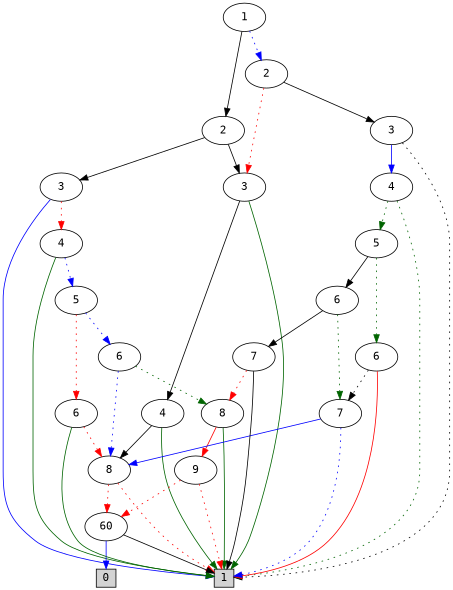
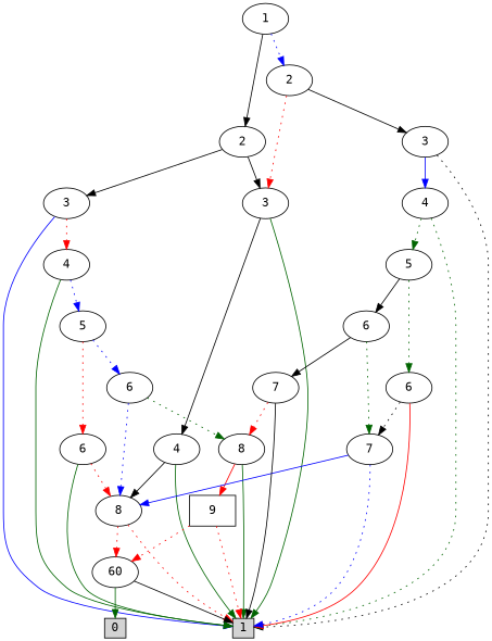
  digraph {
    fontname="DejaVu Sans Mono"
    node [fontname="DejaVu Sans Mono"]
    edge [color=black fontname="DejaVu Sans Mono" style=solid]
    n1 [height=0.3 label=0 shape=box style=filled width=0.3]
    n2 [height=0.3 label=1 shape=box style=filled width=0.3]
    n3 [label=1]
    n4 [label=2]
    n5 [label=2]
    n6 [label=3]
    n7 [label=3]
    n8 [label=3]
    n9 [label=4]
    n10 [label=4]
    n11 [label=4]
    n12 [label=8]
    n13 [label=5]
    n14 [label=60]
    n15 [label=6]
    n16 [label=6]
    n17 [label=8]
-   n18 [label=9]
+   n18 [label=9 shape=box]
    n19 [label=5]
    n20 [label=6]
    n21 [label=6]
    n22 [label=7]
    n23 [label=7]
    n3 -> n4
    n3 -> n5 [color=blue style=dotted]
    n4 -> n6
    n4 -> n7
    n5 -> n6 [color=red style=dotted]
    n5 -> n8
    n6 -> n2 [color=darkgreen]
    n6 -> n9
    n7 -> n2 [color=blue]
    n7 -> n10 [color=red style=dotted]
    n8 -> n2 [style=dotted]
    n8 -> n11 [color=blue]
    n9 -> n2 [color=darkgreen]
    n9 -> n12
    n10 -> n2 [color=darkgreen]
    n10 -> n13 [color=blue style=dotted]
    n11 -> n2 [color=darkgreen style=dotted]
    n11 -> n19 [color=darkgreen style=dotted]
    n12 -> n2 [color=red style=dotted]
    n12 -> n14 [color=red style=dotted]
    n13 -> n15 [color=blue style=dotted]
    n13 -> n16 [color=red style=dotted]
-   n14 -> n1 [color=blue]
+   n14 -> n1 [color=darkgreen]
    n14 -> n2
    n15 -> n12 [color=blue style=dotted]
    n15 -> n17 [color=darkgreen style=dotted]
    n16 -> n2 [color=darkgreen]
    n16 -> n12 [color=red style=dotted]
    n17 -> n2 [color=darkgreen]
    n17 -> n18 [color=red]
    n18 -> n2 [color=red style=dotted]
    n18 -> n14 [color=red style=dotted]
    n19 -> n20
    n19 -> n21 [color=darkgreen style=dotted]
    n20 -> n22 [color=darkgreen style=dotted]
    n20 -> n23
    n21 -> n2 [color=red]
    n21 -> n22 [style=dotted]
    n22 -> n2 [color=blue style=dotted]
    n22 -> n12 [color=blue]
    n23 -> n2
    n23 -> n17 [color=red style=dotted]
  }
